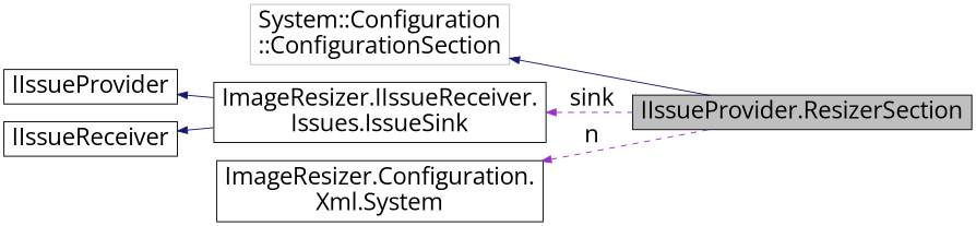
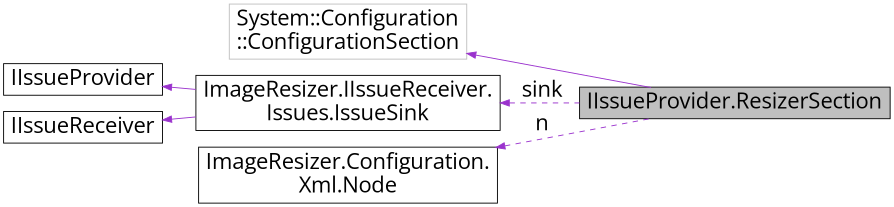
  digraph {
    fontname="Open Sans"
    rankdir=LR
    node [color=black fillcolor=white fontname="Open Sans" fontsize=24 shape=record style=filled]
    edge [color=midnightblue dir=back fontname="Open Sans" fontsize=24 labelfontname=Helvetica labelfontsize=24 style=solid]
    n1 [fillcolor=grey75 fontcolor=black height=0.2 label="IIssueProvider.ResizerSection" width=0.4]
    n2 [color=grey75 height=0.2 label="System::Configuration\l::ConfigurationSection" width=0.4]
    n3 [height=0.2 label="ImageResizer.IIssueReceiver.\lIssues.IssueSink" width=0.4]
    n4 [height=0.2 label=IIssueProvider width=0.4]
    n5 [height=0.2 label=IIssueReceiver width=0.4]
-   n6 [height=0.2 label="ImageResizer.Configuration.\lXml.System" width=0.4]
-   n2 -> n1
+   n6 [height=0.2 label="ImageResizer.Configuration.\lXml.Node" width=0.4]
+   n2 -> n1 [color=darkorchid3]
    n3 -> n1 [color=darkorchid3 label=" sink" style=dashed]
-   n4 -> n3
-   n5 -> n3
+   n4 -> n3 [color=darkorchid3]
+   n5 -> n3 [color=darkorchid3]
    n6 -> n1 [color=darkorchid3 label=" n" style=dashed]
  }
